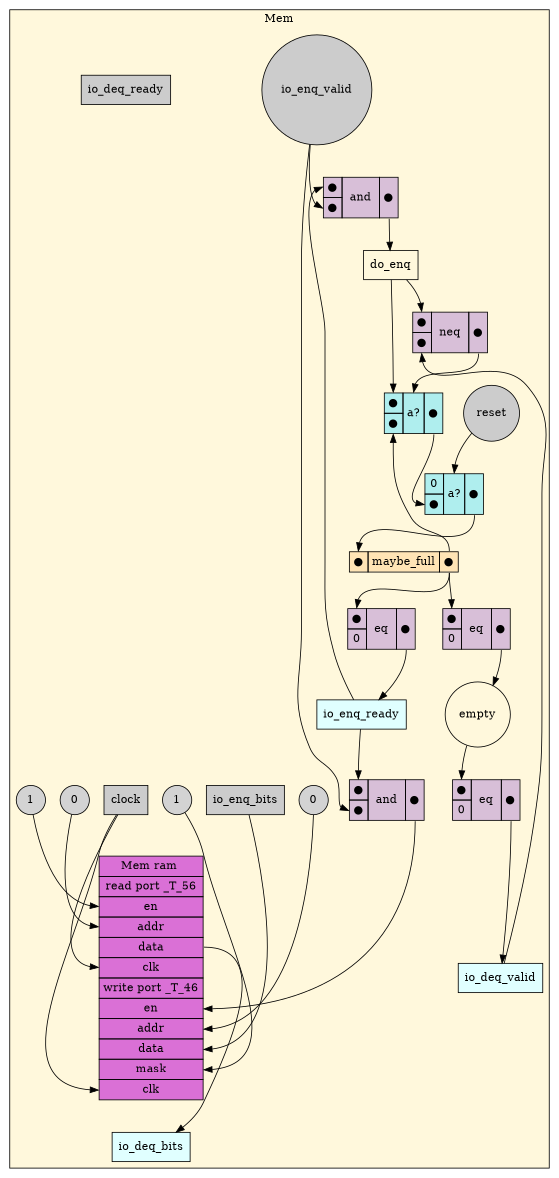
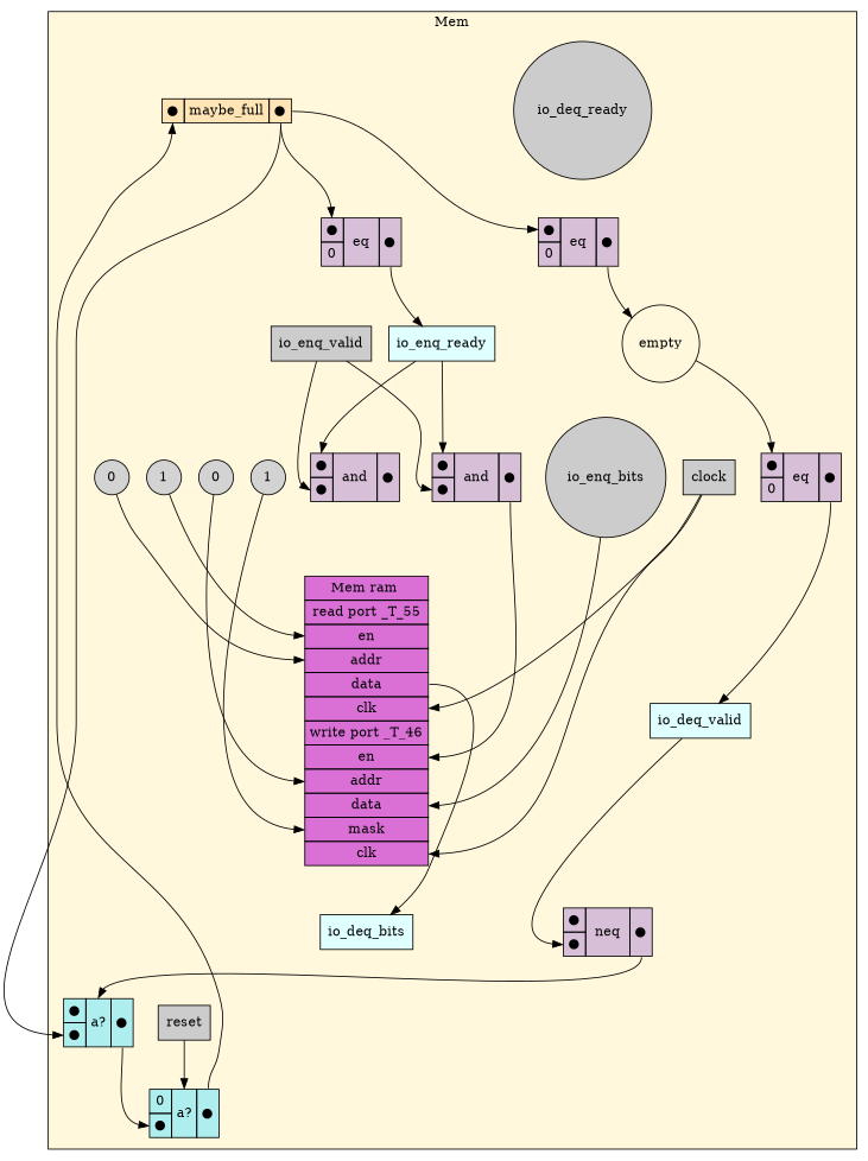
  digraph {
    rankdir=TB
    node [shape=plaintext]
    edge [headport=in1]
    n1 [fillcolor="#CCCCCC" label=clock rank=0 shape=rectangle style=filled]
-   n2 [label=< <TABLE BORDER="0" CELLBORDER="1" CELLSPACING="0" CELLPADDING="4" BGCOLOR="#DA70D6">   <TR>     <TD>Mem ram </TD>   </TR>      <TR><TD>read port _T_56</TD></TR>              <TR><TD PORT="_T_55_en">en</TD></TR>            <TR><TD PORT="_T_55_addr">addr</TD></TR>            <TR><TD PORT="_T_55_data">data</TD></TR>            <TR><TD PORT="_T_55_clk">clk</TD></TR>      <TR><TD>write port _T_46</TD></TR>              <TR><TD PORT="_T_46_en">en</TD></TR>            <TR><TD PORT="_T_46_addr">addr</TD></TR>            <TR><TD PORT="_T_46_data">data</TD></TR>            <TR><TD PORT="_T_46_mask">mask</TD></TR>            <TR><TD PORT="_T_46_clk">clk</TD></TR>      </TABLE>>]
-   n3 [fillcolor="#CCCCCC" label=reset rank=0 shape=circle style=filled]
+   n2 [label=< <TABLE BORDER="0" CELLBORDER="1" CELLSPACING="0" CELLPADDING="4" BGCOLOR="#DA70D6">   <TR>     <TD>Mem ram </TD>   </TR>      <TR><TD>read port _T_55</TD></TR>              <TR><TD PORT="_T_55_en">en</TD></TR>            <TR><TD PORT="_T_55_addr">addr</TD></TR>            <TR><TD PORT="_T_55_data">data</TD></TR>            <TR><TD PORT="_T_55_clk">clk</TD></TR>      <TR><TD>write port _T_46</TD></TR>              <TR><TD PORT="_T_46_en">en</TD></TR>            <TR><TD PORT="_T_46_addr">addr</TD></TR>            <TR><TD PORT="_T_46_data">data</TD></TR>            <TR><TD PORT="_T_46_mask">mask</TD></TR>            <TR><TD PORT="_T_46_clk">clk</TD></TR>      </TABLE>>]
+   n3 [fillcolor="#CCCCCC" label=reset rank=0 shape=rectangle style=filled]
    n4 [label=< <TABLE BORDER="0" CELLBORDER="1" CELLSPACING="0" CELLPADDING="4" BGCOLOR="#AFEEEE">   <TR>     <TD PORT="in1">0</TD>     <TD ROWSPAN="2" PORT="select">a?</TD>     <TD ROWSPAN="2" PORT="out">&#x25cf;</TD>   </TR>   <TR>     <TD PORT="in2">&#x25cf;</TD>   </TR> </TABLE>>]
-   n5 [fillcolor="#CCCCCC" label=io_enq_valid rank=0 shape=circle style=filled]
+   n5 [fillcolor="#CCCCCC" label=io_enq_valid rank=0 shape=rectangle style=filled]
    n6 [label=< <TABLE BORDER="0" CELLBORDER="1" CELLSPACING="0" CELLPADDING="4" BGCOLOR="#D8BFD8">   <TR>     <TD PORT="in1">&#x25cf;</TD>     <TD ROWSPAN="2" > and </TD>     <TD ROWSPAN="2" PORT="out">&#x25cf;</TD>   </TR>   <TR>     <TD PORT="in2">&#x25cf;</TD>   </TR> </TABLE>>]
    n7 [label=< <TABLE BORDER="0" CELLBORDER="1" CELLSPACING="0" CELLPADDING="4" BGCOLOR="#D8BFD8">   <TR>     <TD PORT="in1">&#x25cf;</TD>     <TD ROWSPAN="2" > and </TD>     <TD ROWSPAN="2" PORT="out">&#x25cf;</TD>   </TR>   <TR>     <TD PORT="in2">&#x25cf;</TD>   </TR> </TABLE>>]
-   n8 [fillcolor="#CCCCCC" label=io_enq_bits rank=0 shape=rectangle style=filled]
-   n9 [fillcolor="#CCCCCC" label=io_deq_ready rank=0 shape=rectangle style=filled]
+   n8 [fillcolor="#CCCCCC" label=io_enq_bits rank=0 shape=circle style=filled]
+   n9 [fillcolor="#CCCCCC" label=io_deq_ready rank=0 shape=circle style=filled]
    n10 [fillcolor="#E0FFFF" label=io_enq_ready rank=1000 shape=rectangle style=filled]
    n11 [fillcolor="#E0FFFF" label=io_deq_valid rank=1000 shape=rectangle style=filled]
    n12 [label=< <TABLE BORDER="0" CELLBORDER="1" CELLSPACING="0" CELLPADDING="4" BGCOLOR="#D8BFD8">   <TR>     <TD PORT="in1">&#x25cf;</TD>     <TD ROWSPAN="2" > neq </TD>     <TD ROWSPAN="2" PORT="out">&#x25cf;</TD>   </TR>   <TR>     <TD PORT="in2">&#x25cf;</TD>   </TR> </TABLE>>]
    n13 [fillcolor="#E0FFFF" label=io_deq_bits rank=1000 shape=rectangle style=filled]
    n14 [label=< <TABLE BORDER="0" CELLBORDER="1" CELLSPACING="0" CELLPADDING="4" BGCOLOR="#FFE4B5">   <TR>     <TD PORT="in">&#x25cf;</TD>     <TD>maybe_full</TD>     <TD PORT="out">&#x25cf;</TD>   </TR> </TABLE>>]
    n15 [label=< <TABLE BORDER="0" CELLBORDER="1" CELLSPACING="0" CELLPADDING="4" BGCOLOR="#D8BFD8">   <TR>     <TD PORT="in1">&#x25cf;</TD>     <TD ROWSPAN="2" > eq </TD>     <TD ROWSPAN="2" PORT="out">&#x25cf;</TD>   </TR>   <TR>     <TD PORT="in2">0</TD>   </TR> </TABLE>>]
    n16 [label=< <TABLE BORDER="0" CELLBORDER="1" CELLSPACING="0" CELLPADDING="4" BGCOLOR="#D8BFD8">   <TR>     <TD PORT="in1">&#x25cf;</TD>     <TD ROWSPAN="2" > eq </TD>     <TD ROWSPAN="2" PORT="out">&#x25cf;</TD>   </TR>   <TR>     <TD PORT="in2">0</TD>   </TR> </TABLE>>]
    n17 [label=< <TABLE BORDER="0" CELLBORDER="1" CELLSPACING="0" CELLPADDING="4" BGCOLOR="#AFEEEE">   <TR>     <TD PORT="in1">&#x25cf;</TD>     <TD ROWSPAN="2" PORT="select">a?</TD>     <TD ROWSPAN="2" PORT="out">&#x25cf;</TD>   </TR>   <TR>     <TD PORT="in2">&#x25cf;</TD>   </TR> </TABLE>>]
    n18 [label=empty shape=circle]
    n19 [label=< <TABLE BORDER="0" CELLBORDER="1" CELLSPACING="0" CELLPADDING="4" BGCOLOR="#D8BFD8">   <TR>     <TD PORT="in1">&#x25cf;</TD>     <TD ROWSPAN="2" > eq </TD>     <TD ROWSPAN="2" PORT="out">&#x25cf;</TD>   </TR>   <TR>     <TD PORT="in2">0</TD>   </TR> </TABLE>>]
-   n20 [label=do_enq shape=rectangle]
    n21 [BGCOLOR="#C0C0C0" label=1 shape=circle style=filled]
    n22 [BGCOLOR="#C0C0C0" label=0 shape=circle style=filled]
    n23 [BGCOLOR="#C0C0C0" label=1 shape=circle style=filled]
    n24 [BGCOLOR="#C0C0C0" label=0 shape=circle style=filled]
    subgraph cluster_1 {
      bgcolor="#FFF8DC"
      label=Mem
      n1
      n2
      n3
      n4
      n5
      n6
      n7
      n8
      n9
      n10
      n11
      n12
      n13
      n14
      n15
      n16
      n17
      n18
      n19
-     n20
      n21
      n22
      n23
      n24
    }
    n1 -> n2 [headport=_T_55_clk]
    n1 -> n2 [headport=_T_46_clk]
    n2 -> n13 [tailport=_T_55_data]
    n3 -> n4 [headport=select]
    n4 -> n14 [headport=in tailport=out]
    n5 -> n6 [headport=in2]
    n5 -> n7 [headport=in2]
-   n6 -> n20 [tailport=out]
    n7 -> n2 [headport=_T_46_en tailport=out]
    n8 -> n2 [headport=_T_46_data]
    n10 -> n6
    n10 -> n7
    n11 -> n12 [headport=in2]
    n12 -> n17 [headport=select tailport=out]
    n14 -> n15 [tailport=out]
    n14 -> n16 [tailport=out]
    n14 -> n17 [headport=in2 tailport=out]
    n15 -> n18 [tailport=out]
    n16 -> n10 [tailport=out]
    n17 -> n4 [headport=in2 tailport=out]
    n18 -> n19
    n19 -> n11 [tailport=out]
-   n20 -> n12
-   n20 -> n17
    n21 -> n2 [headport=_T_55_en]
    n22 -> n2 [headport=_T_55_addr]
    n23 -> n2 [headport=_T_46_mask]
    n24 -> n2 [headport=_T_46_addr]
  }
